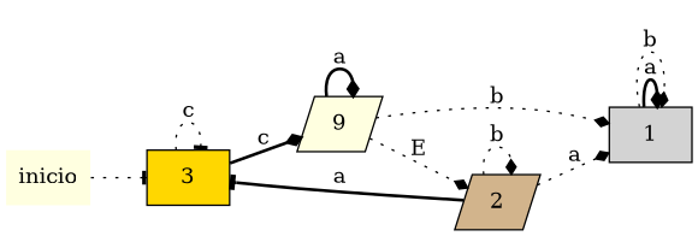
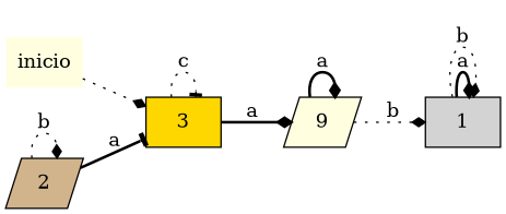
  digraph {
    rankdir=LR
    node [fillcolor=lightyellow shape=box style=filled]
    edge [arrowhead=diamond arrowsize=0.8 style=dotted]
    inicio [shape=plaintext]
    n2 [fillcolor=gold label=3]
    n3 [label=9 shape=parallelogram]
    n4 [fillcolor=lightgrey label=1]
    2 [fillcolor=tan shape=parallelogram]
-   inicio -> n2 [arrowhead=tee shape=invis]
+   inicio -> n2 [shape=invis]
    n2 -> n2 [arrowhead=tee label=c]
-   n2 -> n3 [label=c style=bold]
+   n2 -> n3 [label=a style=bold]
    n3 -> n3 [label=a style=bold]
    n3 -> n4 [label=b]
-   n3 -> 2 [label=E]
    n4 -> n4 [label=a style=bold]
    n4 -> n4 [label=b]
    2 -> n2 [arrowhead=tee label=a style=bold]
-   2 -> n4 [label=a]
    2 -> 2 [label=b]
  }
